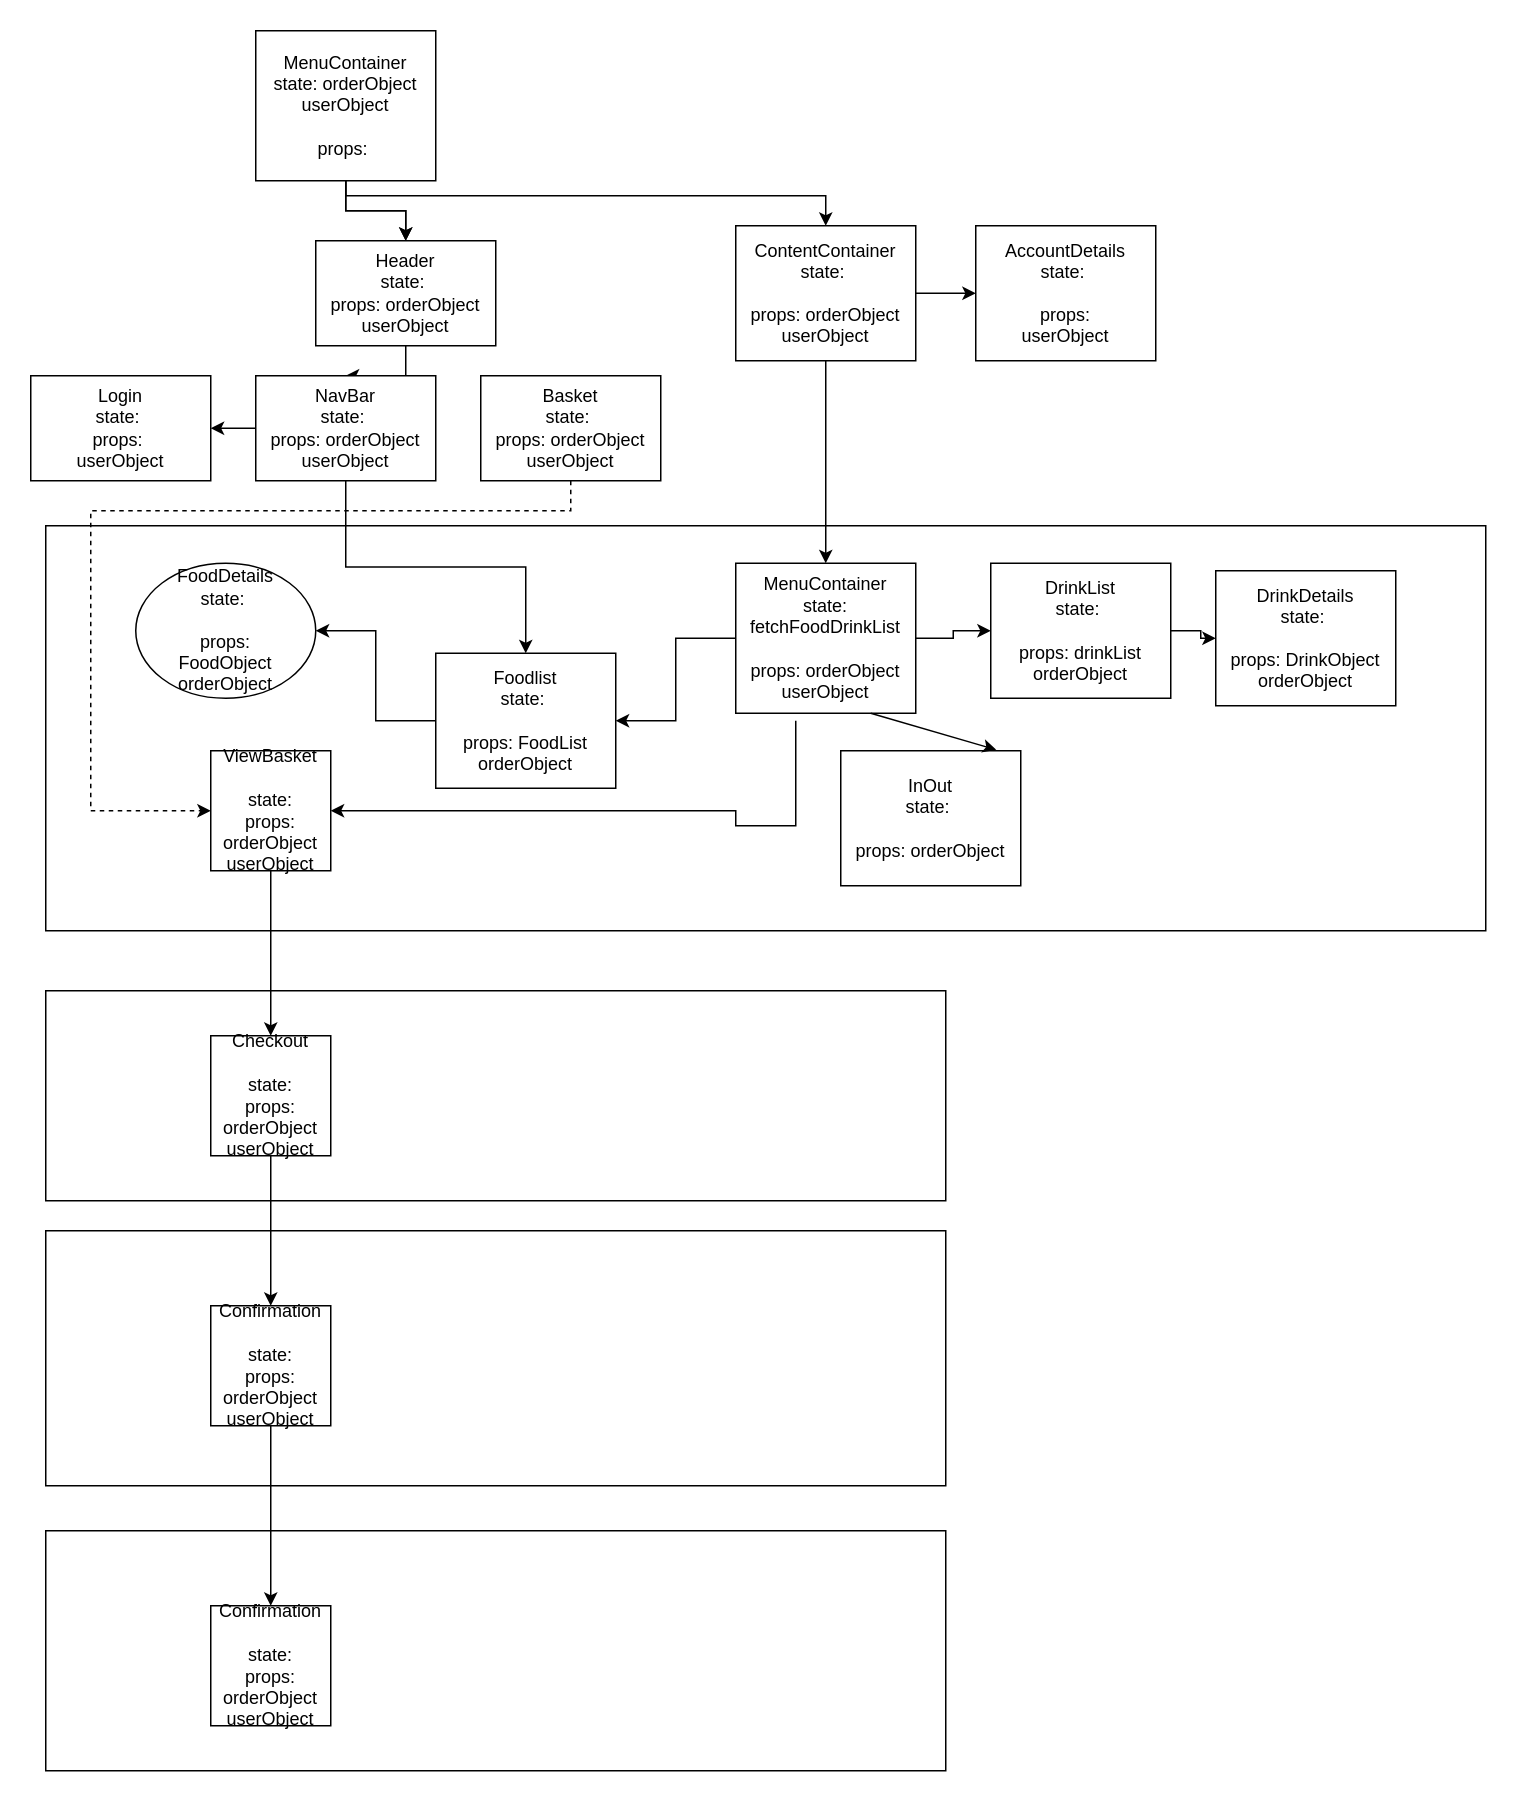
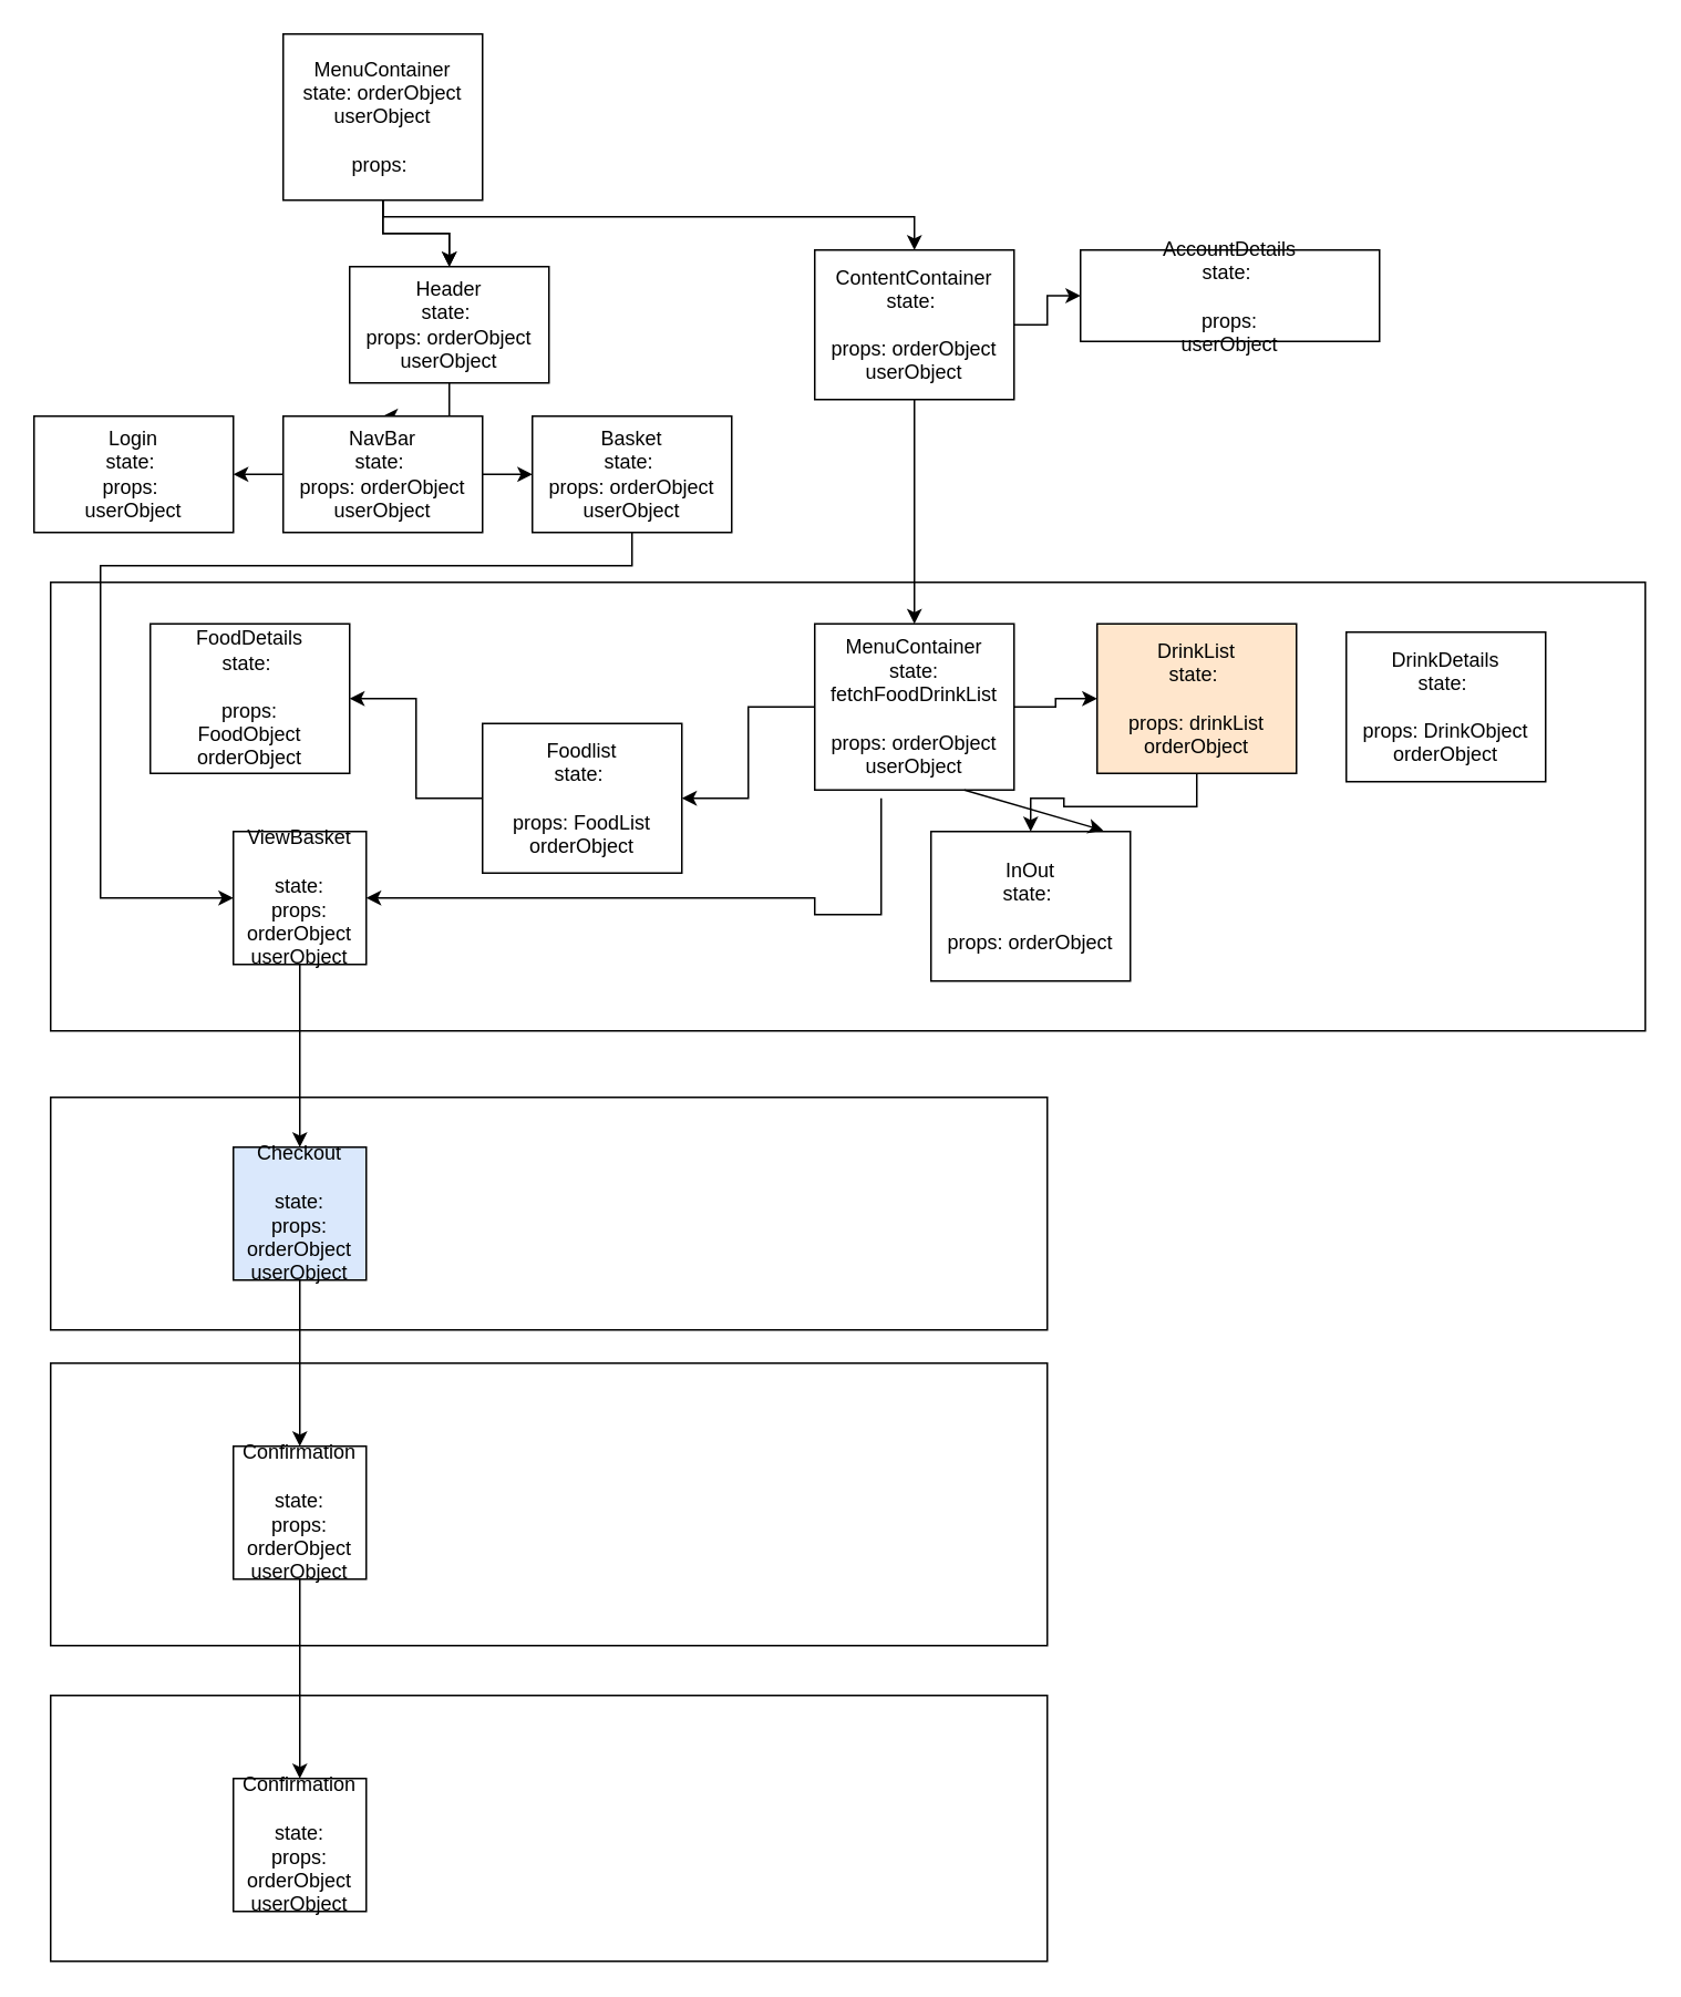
  <mxCell id="0" />
  <mxCell id="1" parent="0" />
  <mxCell id="2" value="" style="rounded=0;whiteSpace=wrap;html=1;" vertex="1" parent="1"><mxGeometry x="30" y="1020" width="600" height="160" as="geometry" /></mxCell>
  <mxCell id="3" value="" style="rounded=0;whiteSpace=wrap;html=1;" vertex="1" parent="1"><mxGeometry x="30" y="820" width="600" height="170" as="geometry" /></mxCell>
  <mxCell id="4" value="" style="rounded=0;whiteSpace=wrap;html=1;" vertex="1" parent="1"><mxGeometry x="30" y="660" width="600" height="140" as="geometry" /></mxCell>
  <mxCell id="5" value="" style="rounded=0;whiteSpace=wrap;html=1;" vertex="1" parent="1"><mxGeometry x="30" y="350" width="960" height="270" as="geometry" /></mxCell>
  <mxCell id="6" value="" style="edgeStyle=orthogonalEdgeStyle;rounded=0;orthogonalLoop=1;jettySize=auto;html=1;" edge="1" parent="1" source="9" target="11"><mxGeometry relative="1" as="geometry" /></mxCell>
  <mxCell id="7" value="" style="edgeStyle=orthogonalEdgeStyle;rounded=0;orthogonalLoop=1;jettySize=auto;html=1;" edge="1" parent="1" source="9" target="11"><mxGeometry relative="1" as="geometry" /></mxCell>
  <mxCell id="8" style="edgeStyle=orthogonalEdgeStyle;rounded=0;orthogonalLoop=1;jettySize=auto;html=1;entryX=0.5;entryY=0;entryDx=0;entryDy=0;" edge="1" parent="1" source="9" target="20"><mxGeometry relative="1" as="geometry"><Array as="points"><mxPoint x="230" y="130" /><mxPoint x="550" y="130" /></Array></mxGeometry></mxCell>
  <mxCell id="9" value="MenuContainer&lt;br&gt;state: orderObject&lt;br&gt;userObject&lt;br&gt;&lt;br&gt;props:&amp;nbsp;" style="rounded=0;whiteSpace=wrap;html=1;" vertex="1" parent="1"><mxGeometry x="170" y="20" width="120" height="100" as="geometry" /></mxCell>
  <mxCell id="10" value="" style="edgeStyle=orthogonalEdgeStyle;rounded=0;orthogonalLoop=1;jettySize=auto;html=1;" edge="1" parent="1" source="11" target="14"><mxGeometry relative="1" as="geometry" /></mxCell>
  <mxCell id="11" value="Header&lt;br&gt;state:&amp;nbsp;&lt;br&gt;props: orderObject&lt;br&gt;userObject" style="rounded=0;whiteSpace=wrap;html=1;" vertex="1" parent="1"><mxGeometry x="210" y="160" width="120" height="70" as="geometry" /></mxCell>
- <mxCell id="12" value="" style="edgeStyle=orthogonalEdgeStyle;rounded=0;orthogonalLoop=1;jettySize=auto;html=1;" edge="1" parent="1" source="14" target="27"><mxGeometry relative="1" as="geometry" /></mxCell>
+ <mxCell id="12" value="" style="edgeStyle=orthogonalEdgeStyle;rounded=0;orthogonalLoop=1;jettySize=auto;html=1;" edge="1" parent="1" source="14" target="16"><mxGeometry relative="1" as="geometry" /></mxCell>
  <mxCell id="13" value="" style="edgeStyle=orthogonalEdgeStyle;rounded=0;orthogonalLoop=1;jettySize=auto;html=1;" edge="1" parent="1" source="14" target="17"><mxGeometry relative="1" as="geometry" /></mxCell>
  <mxCell id="14" value="NavBar&lt;br&gt;state:&amp;nbsp;&lt;br&gt;props: orderObject&lt;br&gt;userObject" style="rounded=0;whiteSpace=wrap;html=1;" vertex="1" parent="1"><mxGeometry x="170" y="250" width="120" height="70" as="geometry" /></mxCell>
- <mxCell id="15" style="edgeStyle=orthogonalEdgeStyle;rounded=0;orthogonalLoop=1;jettySize=auto;html=1;entryX=0;entryY=0.5;entryDx=0;entryDy=0;dashed=1;" edge="1" parent="1" source="16" target="34"><mxGeometry relative="1" as="geometry"><Array as="points"><mxPoint x="380" y="340" /><mxPoint x="60" y="340" /><mxPoint x="60" y="540" /></Array></mxGeometry></mxCell>
+ <mxCell id="15" style="edgeStyle=orthogonalEdgeStyle;rounded=0;orthogonalLoop=1;jettySize=auto;html=1;entryX=0;entryY=0.5;entryDx=0;entryDy=0;" edge="1" parent="1" source="16" target="34"><mxGeometry relative="1" as="geometry"><Array as="points"><mxPoint x="380" y="340" /><mxPoint x="60" y="340" /><mxPoint x="60" y="540" /></Array></mxGeometry></mxCell>
  <mxCell id="16" value="Basket&lt;br&gt;state:&amp;nbsp;&lt;br&gt;props: orderObject&lt;br&gt;userObject" style="rounded=0;whiteSpace=wrap;html=1;" vertex="1" parent="1"><mxGeometry x="320" y="250" width="120" height="70" as="geometry" /></mxCell>
  <mxCell id="17" value="Login&lt;br&gt;state:&amp;nbsp;&lt;br&gt;props:&amp;nbsp;&lt;br&gt;userObject" style="rounded=0;whiteSpace=wrap;html=1;" vertex="1" parent="1"><mxGeometry x="20" y="250" width="120" height="70" as="geometry" /></mxCell>
  <mxCell id="18" value="" style="edgeStyle=orthogonalEdgeStyle;rounded=0;orthogonalLoop=1;jettySize=auto;html=1;" edge="1" parent="1" source="20" target="23"><mxGeometry relative="1" as="geometry" /></mxCell>
  <mxCell id="19" value="" style="edgeStyle=orthogonalEdgeStyle;rounded=0;orthogonalLoop=1;jettySize=auto;html=1;" edge="1" parent="1" source="20" target="24"><mxGeometry relative="1" as="geometry" /></mxCell>
  <mxCell id="20" value="ContentContainer&lt;br&gt;state:&amp;nbsp;&lt;br&gt;&lt;br&gt;props: orderObject&lt;br&gt;userObject" style="rounded=0;whiteSpace=wrap;html=1;" vertex="1" parent="1"><mxGeometry x="490" y="150" width="120" height="90" as="geometry" /></mxCell>
  <mxCell id="21" value="" style="edgeStyle=orthogonalEdgeStyle;rounded=0;orthogonalLoop=1;jettySize=auto;html=1;" edge="1" parent="1" source="23" target="27"><mxGeometry relative="1" as="geometry" /></mxCell>
  <mxCell id="22" value="" style="edgeStyle=orthogonalEdgeStyle;rounded=0;orthogonalLoop=1;jettySize=auto;html=1;" edge="1" parent="1" source="23" target="29"><mxGeometry relative="1" as="geometry" /></mxCell>
  <mxCell id="23" value="MenuContainer&lt;br&gt;state: fetchFoodDrinkList&lt;br&gt;&lt;br&gt;props: orderObject&lt;br&gt;userObject" style="rounded=0;whiteSpace=wrap;html=1;" vertex="1" parent="1"><mxGeometry x="490" y="375" width="120" height="100" as="geometry" /></mxCell>
- <mxCell id="24" value="AccountDetails&lt;br&gt;state:&amp;nbsp;&lt;br&gt;&lt;br&gt;props:&lt;br&gt;userObject" style="rounded=0;whiteSpace=wrap;html=1;" vertex="1" parent="1"><mxGeometry x="650" y="150" width="120" height="90" as="geometry" /></mxCell>
+ <mxCell id="24" value="AccountDetails&lt;br&gt;state:&amp;nbsp;&lt;br&gt;&lt;br&gt;props:&lt;br&gt;userObject" style="rounded=0;whiteSpace=wrap;html=1;" vertex="1" parent="1"><mxGeometry x="650" y="150" width="180" height="55" as="geometry" /></mxCell>
  <mxCell id="25" value="InOut&lt;br&gt;state:&amp;nbsp;&lt;br&gt;&lt;br&gt;props: orderObject" style="rounded=0;whiteSpace=wrap;html=1;" vertex="1" parent="1"><mxGeometry x="560" y="500" width="120" height="90" as="geometry" /></mxCell>
  <mxCell id="26" value="" style="edgeStyle=orthogonalEdgeStyle;rounded=0;orthogonalLoop=1;jettySize=auto;html=1;" edge="1" parent="1" source="27" target="32"><mxGeometry relative="1" as="geometry" /></mxCell>
  <mxCell id="27" value="Foodlist&lt;br&gt;state:&amp;nbsp;&lt;br&gt;&lt;br&gt;props: FoodList&lt;br&gt;orderObject" style="rounded=0;whiteSpace=wrap;html=1;" vertex="1" parent="1"><mxGeometry x="290" y="435" width="120" height="90" as="geometry" /></mxCell>
- <mxCell id="28" value="" style="edgeStyle=orthogonalEdgeStyle;rounded=0;orthogonalLoop=1;jettySize=auto;html=1;" edge="1" parent="1" source="29" target="35"><mxGeometry relative="1" as="geometry" /></mxCell>
- <mxCell id="29" value="DrinkList&lt;br&gt;state:&amp;nbsp;&lt;br&gt;&lt;br&gt;props: drinkList&lt;br&gt;orderObject" style="rounded=0;whiteSpace=wrap;html=1;" vertex="1" parent="1"><mxGeometry x="660" y="375" width="120" height="90" as="geometry" /></mxCell>
+ <mxCell id="28" value="" style="edgeStyle=orthogonalEdgeStyle;rounded=0;orthogonalLoop=1;jettySize=auto;html=1;" edge="1" parent="1" source="29" target="25"><mxGeometry relative="1" as="geometry" /></mxCell>
+ <mxCell id="29" value="DrinkList&lt;br&gt;state:&amp;nbsp;&lt;br&gt;&lt;br&gt;props: drinkList&lt;br&gt;orderObject" style="rounded=0;whiteSpace=wrap;html=1;fillColor=#ffe6cc;" vertex="1" parent="1"><mxGeometry x="660" y="375" width="120" height="90" as="geometry" /></mxCell>
  <mxCell id="30" style="edgeStyle=orthogonalEdgeStyle;rounded=0;orthogonalLoop=1;jettySize=auto;html=1;" edge="1" parent="1" target="34"><mxGeometry relative="1" as="geometry"><mxPoint x="530" y="480" as="sourcePoint" /><Array as="points"><mxPoint x="530" y="550" /><mxPoint x="490" y="550" /><mxPoint x="490" y="540" /></Array></mxGeometry></mxCell>
  <mxCell id="31" value="" style="endArrow=classic;html=1;exitX=0.75;exitY=1;exitDx=0;exitDy=0;entryX=0.864;entryY=-0.007;entryDx=0;entryDy=0;entryPerimeter=0;" edge="1" parent="1" source="23" target="25"><mxGeometry width="50" height="50" relative="1" as="geometry"><mxPoint x="610" y="400" as="sourcePoint" /><mxPoint x="660" y="350" as="targetPoint" /></mxGeometry></mxCell>
- <mxCell id="32" value="FoodDetails&lt;br&gt;state:&amp;nbsp;&lt;br&gt;&lt;br&gt;props: &lt;br&gt;FoodObject&lt;br&gt;orderObject" style="ellipse;whiteSpace=wrap;html=1;" vertex="1" parent="1"><mxGeometry x="90" y="375" width="120" height="90" as="geometry" /></mxCell>
+ <mxCell id="32" value="FoodDetails&lt;br&gt;state:&amp;nbsp;&lt;br&gt;&lt;br&gt;props: &lt;br&gt;FoodObject&lt;br&gt;orderObject" style="rounded=0;whiteSpace=wrap;html=1;" vertex="1" parent="1"><mxGeometry x="90" y="375" width="120" height="90" as="geometry" /></mxCell>
  <mxCell id="33" value="" style="edgeStyle=orthogonalEdgeStyle;rounded=0;orthogonalLoop=1;jettySize=auto;html=1;" edge="1" parent="1" source="34" target="37"><mxGeometry relative="1" as="geometry" /></mxCell>
  <mxCell id="34" value="ViewBasket&lt;br&gt;&lt;br&gt;state:&lt;br&gt;props: orderObject&lt;br&gt;userObject" style="whiteSpace=wrap;html=1;aspect=fixed;" vertex="1" parent="1"><mxGeometry x="140" y="500" width="80" height="80" as="geometry" /></mxCell>
  <mxCell id="35" value="DrinkDetails&lt;br&gt;state:&amp;nbsp;&lt;br&gt;&lt;br&gt;props: DrinkObject&lt;br&gt;orderObject" style="rounded=0;whiteSpace=wrap;html=1;" vertex="1" parent="1"><mxGeometry x="810" y="380" width="120" height="90" as="geometry" /></mxCell>
  <mxCell id="36" value="" style="edgeStyle=orthogonalEdgeStyle;rounded=0;orthogonalLoop=1;jettySize=auto;html=1;" edge="1" parent="1" source="37" target="39"><mxGeometry relative="1" as="geometry" /></mxCell>
- <mxCell id="37" value="Checkout&lt;br&gt;&lt;br&gt;state:&lt;br&gt;props: orderObject&lt;br&gt;userObject" style="whiteSpace=wrap;html=1;aspect=fixed;" vertex="1" parent="1"><mxGeometry x="140" y="690" width="80" height="80" as="geometry" /></mxCell>
+ <mxCell id="37" value="Checkout&lt;br&gt;&lt;br&gt;state:&lt;br&gt;props: orderObject&lt;br&gt;userObject" style="whiteSpace=wrap;html=1;aspect=fixed;fillColor=#dae8fc;" vertex="1" parent="1"><mxGeometry x="140" y="690" width="80" height="80" as="geometry" /></mxCell>
  <mxCell id="38" value="" style="edgeStyle=orthogonalEdgeStyle;rounded=0;orthogonalLoop=1;jettySize=auto;html=1;" edge="1" parent="1" source="39" target="40"><mxGeometry relative="1" as="geometry" /></mxCell>
  <mxCell id="39" value="Confirmation&lt;br&gt;&lt;br&gt;state:&lt;br&gt;props: orderObject&lt;br&gt;userObject" style="whiteSpace=wrap;html=1;aspect=fixed;" vertex="1" parent="1"><mxGeometry x="140" y="870" width="80" height="80" as="geometry" /></mxCell>
  <mxCell id="40" value="Confirmation&lt;br&gt;&lt;br&gt;state:&lt;br&gt;props: orderObject&lt;br&gt;userObject" style="whiteSpace=wrap;html=1;aspect=fixed;" vertex="1" parent="1"><mxGeometry x="140" y="1070" width="80" height="80" as="geometry" /></mxCell>
